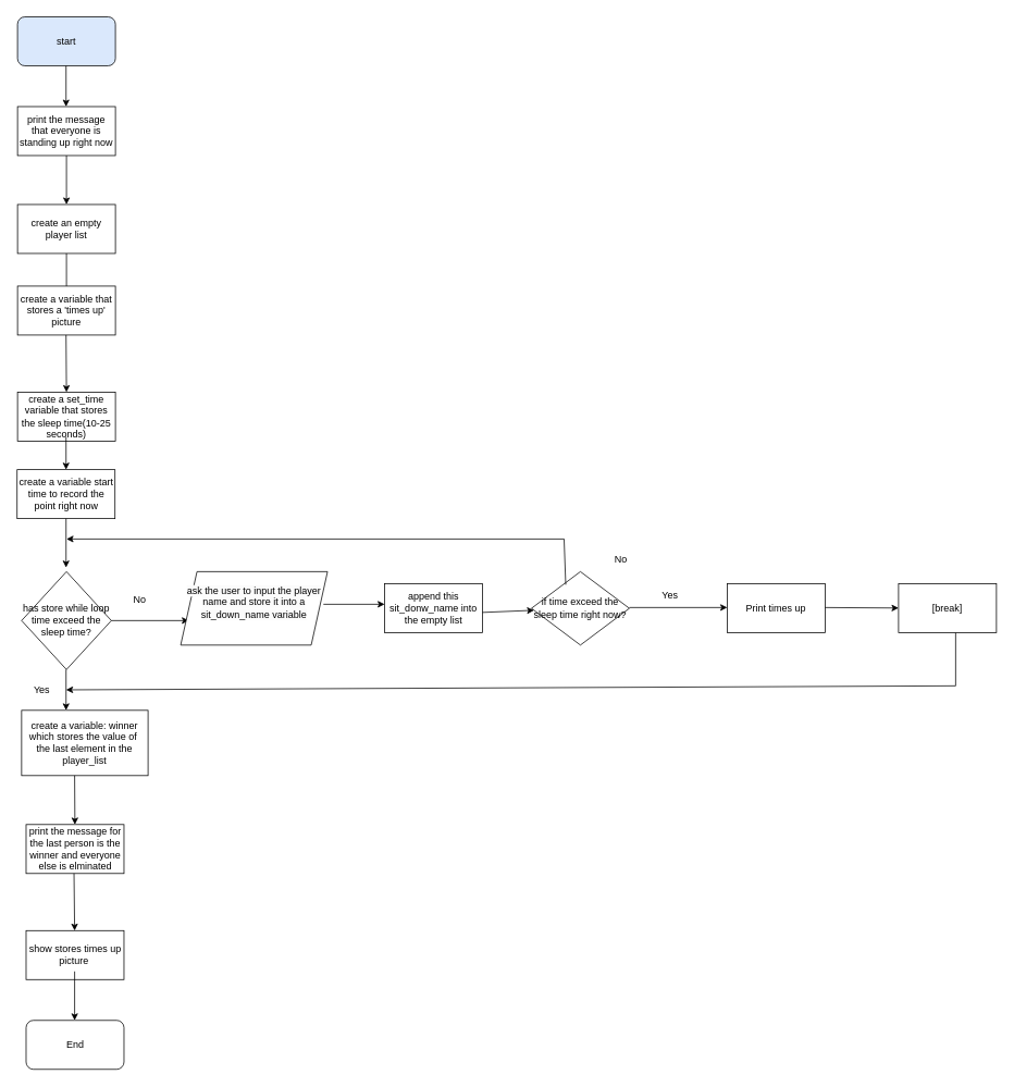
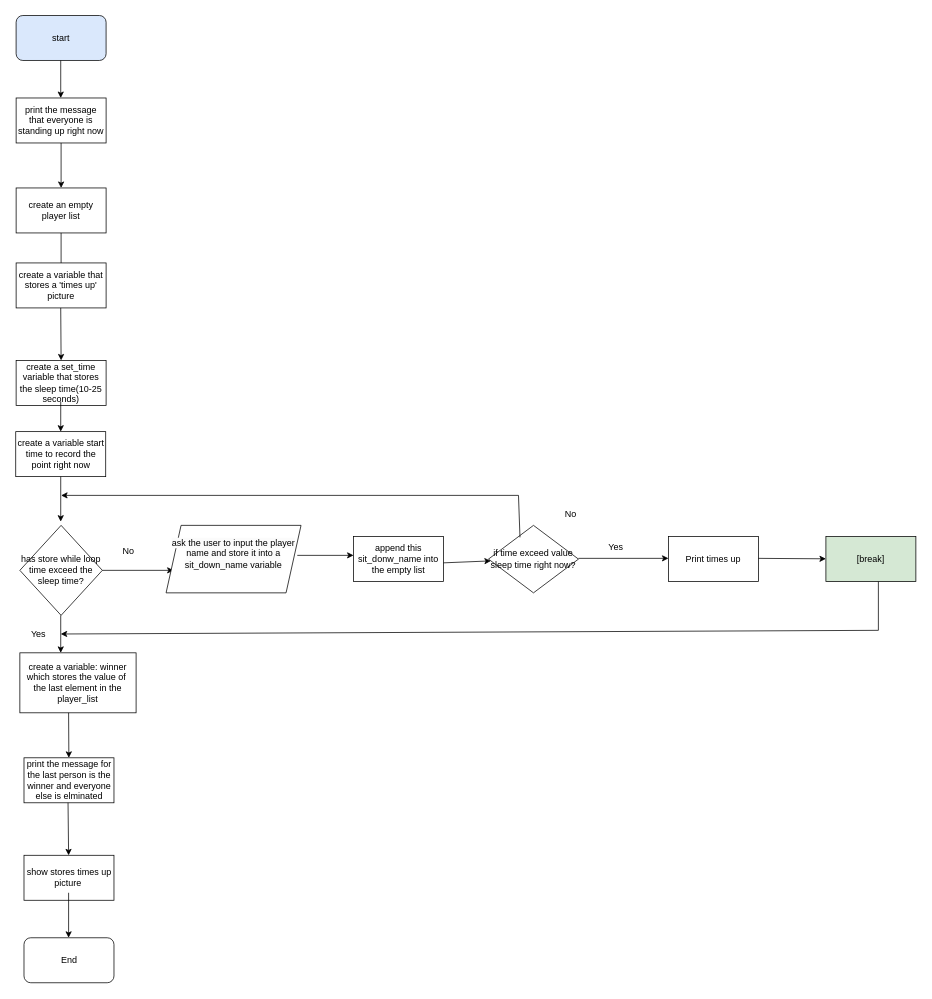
  <mxCell id="0" />
  <mxCell id="1" parent="0" />
  <mxCell id="2" value="start" style="rounded=1;whiteSpace=wrap;html=1;fillColor=#dae8fc;" vertex="1" parent="1"><mxGeometry x="21" width="120" height="60" as="geometry" y="20" /></mxCell>
  <mxCell id="3" value="" style="endArrow=classic;html=1;rounded=0;" edge="1" parent="1"><mxGeometry width="50" height="50" relative="1" as="geometry"><mxPoint x="80.5" y="80" as="sourcePoint" /><mxPoint x="80.5" y="130" as="targetPoint" /></mxGeometry></mxCell>
  <mxCell id="4" value="print the message that everyone is standing up right now" style="rounded=0;whiteSpace=wrap;html=1;" vertex="1" parent="1"><mxGeometry x="21" y="130" width="120" height="60" as="geometry" /></mxCell>
  <mxCell id="5" value="" style="endArrow=classic;html=1;rounded=0;exitX=0.5;exitY=1;exitDx=0;exitDy=0;" edge="1" parent="1" source="4"><mxGeometry width="50" height="50" relative="1" as="geometry"><mxPoint x="81" y="260" as="sourcePoint" /><mxPoint x="81" y="250" as="targetPoint" /></mxGeometry></mxCell>
  <mxCell id="6" value="create a variable that stores a 'times up' picture" style="rounded=0;whiteSpace=wrap;html=1;" vertex="1" parent="1"><mxGeometry x="21" y="350" width="120" height="60" as="geometry" /></mxCell>
  <mxCell id="7" value="create an empty player list" style="rounded=0;whiteSpace=wrap;html=1;" vertex="1" parent="1"><mxGeometry x="21" y="250" width="120" height="60" as="geometry" /></mxCell>
  <mxCell id="8" value="" style="endArrow=none;html=1;rounded=0;entryX=0.5;entryY=0;entryDx=0;entryDy=0;exitX=0.5;exitY=1;exitDx=0;exitDy=0;" edge="1" parent="1" source="7" target="6"><mxGeometry width="50" height="50" relative="1" as="geometry"><mxPoint x="81" y="320" as="sourcePoint" /><mxPoint x="81" y="340" as="targetPoint" /></mxGeometry></mxCell>
  <mxCell id="9" value="create a set_time variable that stores the sleep time(10-25 seconds)" style="rounded=0;whiteSpace=wrap;html=1;" vertex="1" parent="1"><mxGeometry x="21" y="480" width="120" height="60" as="geometry" /></mxCell>
  <mxCell id="10" value="" style="endArrow=classic;html=1;rounded=0;entryX=0.5;entryY=0;entryDx=0;entryDy=0;" edge="1" parent="1" target="9"><mxGeometry width="50" height="50" relative="1" as="geometry"><mxPoint x="80.5" y="410" as="sourcePoint" /><mxPoint x="80.5" y="460" as="targetPoint" /></mxGeometry></mxCell>
  <mxCell id="11" value="" style="endArrow=classic;html=1;rounded=0;" edge="1" parent="1" target="12"><mxGeometry width="50" height="50" relative="1" as="geometry"><mxPoint x="80.5" y="535" as="sourcePoint" /><mxPoint x="80.5" y="605" as="targetPoint" /></mxGeometry></mxCell>
  <mxCell id="12" value="create a variable start time to record the point right now" style="rounded=0;whiteSpace=wrap;html=1;" vertex="1" parent="1"><mxGeometry x="20.5" y="575" width="120" height="60" as="geometry" /></mxCell>
  <mxCell id="13" value="" style="endArrow=classic;html=1;rounded=0;" edge="1" parent="1"><mxGeometry width="50" height="50" relative="1" as="geometry"><mxPoint x="80.5" y="635" as="sourcePoint" /><mxPoint x="80.5" y="695" as="targetPoint" /></mxGeometry></mxCell>
  <mxCell id="14" value="has store while loop time exceed the sleep time?" style="rhombus;whiteSpace=wrap;html=1;" vertex="1" parent="1"><mxGeometry x="26" y="700" width="110" height="120" as="geometry" /></mxCell>
  <mxCell id="15" value="" style="endArrow=classic;html=1;rounded=0;" edge="1" parent="1"><mxGeometry width="50" height="50" relative="1" as="geometry"><mxPoint x="136" y="760" as="sourcePoint" /><mxPoint x="231" y="760" as="targetPoint" /></mxGeometry></mxCell>
  <mxCell id="16" value="No" style="text;html=1;align=center;verticalAlign=middle;whiteSpace=wrap;rounded=0;" vertex="1" parent="1"><mxGeometry x="141" y="720" width="60" height="30" as="geometry" /></mxCell>
  <mxCell id="17" value="&#10;&lt;span style=&quot;color: rgb(0, 0, 0); font-family: Helvetica; font-size: 12px; font-style: normal; font-variant-ligatures: normal; font-variant-caps: normal; font-weight: 400; letter-spacing: normal; orphans: 2; text-align: center; text-indent: 0px; text-transform: none; widows: 2; word-spacing: 0px; -webkit-text-stroke-width: 0px; white-space: normal; background-color: rgb(251, 251, 251); text-decoration-thickness: initial; text-decoration-style: initial; text-decoration-color: initial; display: inline !important; float: none;&quot;&gt;ask the user to input the player name and store it into a sit_down_name variable&lt;/span&gt;&#10;&#10;" style="shape=parallelogram;perimeter=parallelogramPerimeter;whiteSpace=wrap;html=1;fixedSize=1;" vertex="1" parent="1"><mxGeometry x="221" y="700" width="180" height="90" as="geometry" /></mxCell>
  <mxCell id="18" value="" style="endArrow=classic;html=1;rounded=0;" edge="1" parent="1"><mxGeometry width="50" height="50" relative="1" as="geometry"><mxPoint x="396" y="740" as="sourcePoint" /><mxPoint x="471" y="740" as="targetPoint" /></mxGeometry></mxCell>
  <mxCell id="19" value="append this sit_donw_name into the empty list" style="rounded=0;whiteSpace=wrap;html=1;" vertex="1" parent="1"><mxGeometry x="471" y="715" width="120" height="60" as="geometry" /></mxCell>
  <mxCell id="20" value="" style="endArrow=classic;html=1;rounded=0;" edge="1" parent="1" target="21"><mxGeometry width="50" height="50" relative="1" as="geometry"><mxPoint x="591" y="750" as="sourcePoint" /><mxPoint x="651" y="750" as="targetPoint" /></mxGeometry></mxCell>
- <mxCell id="21" value="if time exceed the sleep time right now?" style="rhombus;whiteSpace=wrap;html=1;" vertex="1" parent="1"><mxGeometry x="651" y="700" width="120" height="90" as="geometry" /></mxCell>
+ <mxCell id="21" value="if time exceed value sleep time right now?" style="rhombus;whiteSpace=wrap;html=1;" vertex="1" parent="1"><mxGeometry x="651" y="700" width="120" height="90" as="geometry" /></mxCell>
  <mxCell id="22" value="" style="endArrow=classic;html=1;rounded=0;" edge="1" parent="1"><mxGeometry width="50" height="50" relative="1" as="geometry"><mxPoint x="771" y="744" as="sourcePoint" /><mxPoint x="891" y="744" as="targetPoint" /></mxGeometry></mxCell>
  <mxCell id="23" value="Print times up" style="rounded=0;whiteSpace=wrap;html=1;" vertex="1" parent="1"><mxGeometry x="891" y="715" width="120" height="60" as="geometry" /></mxCell>
  <mxCell id="24" value="Yes" style="text;html=1;align=center;verticalAlign=middle;whiteSpace=wrap;rounded=0;" vertex="1" parent="1"><mxGeometry x="791" y="715" width="60" height="30" as="geometry" /></mxCell>
- <mxCell id="25" value="[break]" style="rounded=0;whiteSpace=wrap;html=1;" vertex="1" parent="1"><mxGeometry x="1101" y="715" width="120" height="60" as="geometry" /></mxCell>
+ <mxCell id="25" value="[break]" style="rounded=0;whiteSpace=wrap;html=1;fillColor=#d5e8d4;" vertex="1" parent="1"><mxGeometry x="1101" y="715" width="120" height="60" as="geometry" /></mxCell>
  <mxCell id="26" value="" style="endArrow=classic;html=1;rounded=0;" edge="1" parent="1" target="25"><mxGeometry width="50" height="50" relative="1" as="geometry"><mxPoint x="1011" y="744" as="sourcePoint" /><mxPoint x="1071" y="744" as="targetPoint" /></mxGeometry></mxCell>
  <mxCell id="27" value="" style="endArrow=classic;html=1;rounded=0;" edge="1" parent="1"><mxGeometry width="50" height="50" relative="1" as="geometry"><mxPoint x="691" y="660" as="sourcePoint" /><mxPoint x="81" y="660" as="targetPoint" /></mxGeometry></mxCell>
  <mxCell id="28" value="No" style="text;html=1;align=center;verticalAlign=middle;whiteSpace=wrap;rounded=0;" vertex="1" parent="1"><mxGeometry x="731" y="670" width="60" height="30" as="geometry" /></mxCell>
  <mxCell id="29" value="" style="endArrow=none;html=1;rounded=0;exitX=0.35;exitY=0.178;exitDx=0;exitDy=0;exitPerimeter=0;" edge="1" parent="1" source="21"><mxGeometry width="50" height="50" relative="1" as="geometry"><mxPoint x="691" y="700" as="sourcePoint" /><mxPoint x="691" y="660" as="targetPoint" /></mxGeometry></mxCell>
  <mxCell id="30" value="" style="endArrow=none;html=1;rounded=0;" edge="1" parent="1"><mxGeometry width="50" height="50" relative="1" as="geometry"><mxPoint x="1171" y="840" as="sourcePoint" /><mxPoint x="1171" y="775" as="targetPoint" /></mxGeometry></mxCell>
  <mxCell id="31" value="" style="endArrow=classic;html=1;rounded=0;" edge="1" parent="1" target="33"><mxGeometry width="50" height="50" relative="1" as="geometry"><mxPoint x="1171" y="840" as="sourcePoint" /><mxPoint x="81" y="840" as="targetPoint" /></mxGeometry></mxCell>
  <mxCell id="32" value="" style="endArrow=classic;html=1;rounded=0;" edge="1" parent="1"><mxGeometry width="50" height="50" relative="1" as="geometry"><mxPoint x="80.5" y="820" as="sourcePoint" /><mxPoint x="80.5" y="870" as="targetPoint" /></mxGeometry></mxCell>
  <mxCell id="33" value="Yes" style="text;html=1;align=center;verticalAlign=middle;whiteSpace=wrap;rounded=0;" vertex="1" parent="1"><mxGeometry x="20.5" y="830" width="60" height="30" as="geometry" /></mxCell>
  <mxCell id="34" value="create a variable: winner which stores the value of&amp;nbsp; the last element in the player_list" style="rounded=0;whiteSpace=wrap;html=1;" vertex="1" parent="1"><mxGeometry x="26" y="870" width="155" height="80" as="geometry" /></mxCell>
  <mxCell id="35" value="" style="endArrow=classic;html=1;rounded=0;" edge="1" parent="1" target="36"><mxGeometry width="50" height="50" relative="1" as="geometry"><mxPoint x="91" y="950" as="sourcePoint" /><mxPoint x="91.5" y="1010" as="targetPoint" /></mxGeometry></mxCell>
  <mxCell id="36" value="print the message for the last person is the winner and everyone else is elminated" style="rounded=0;whiteSpace=wrap;html=1;" vertex="1" parent="1"><mxGeometry x="31.5" y="1010" width="120" height="60" as="geometry" /></mxCell>
  <mxCell id="37" value="" style="endArrow=classic;html=1;rounded=0;" edge="1" parent="1"><mxGeometry width="50" height="50" relative="1" as="geometry"><mxPoint x="90.25" y="1070" as="sourcePoint" /><mxPoint x="91" y="1140" as="targetPoint" /></mxGeometry></mxCell>
  <mxCell id="38" value="show stores times up picture&amp;nbsp;" style="rounded=0;whiteSpace=wrap;html=1;" vertex="1" parent="1"><mxGeometry x="31.5" y="1140" width="120" height="60" as="geometry" /></mxCell>
  <mxCell id="39" value="End" style="rounded=1;whiteSpace=wrap;html=1;" vertex="1" parent="1"><mxGeometry x="31.5" y="1250" width="120" height="60" as="geometry" /></mxCell>
  <mxCell id="40" value="" style="endArrow=classic;html=1;rounded=0;" edge="1" parent="1"><mxGeometry width="50" height="50" relative="1" as="geometry"><mxPoint x="91" y="1190" as="sourcePoint" /><mxPoint x="91" y="1250" as="targetPoint" /></mxGeometry></mxCell>
